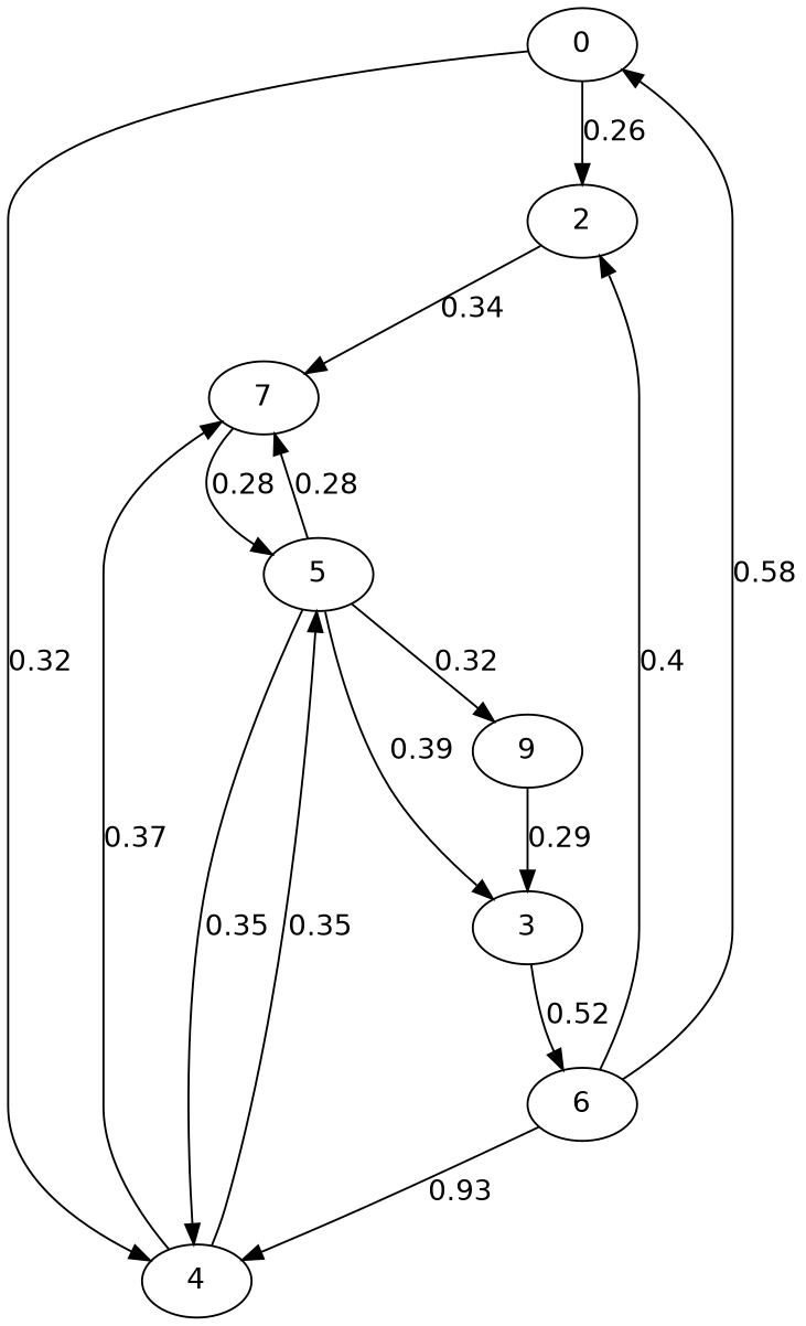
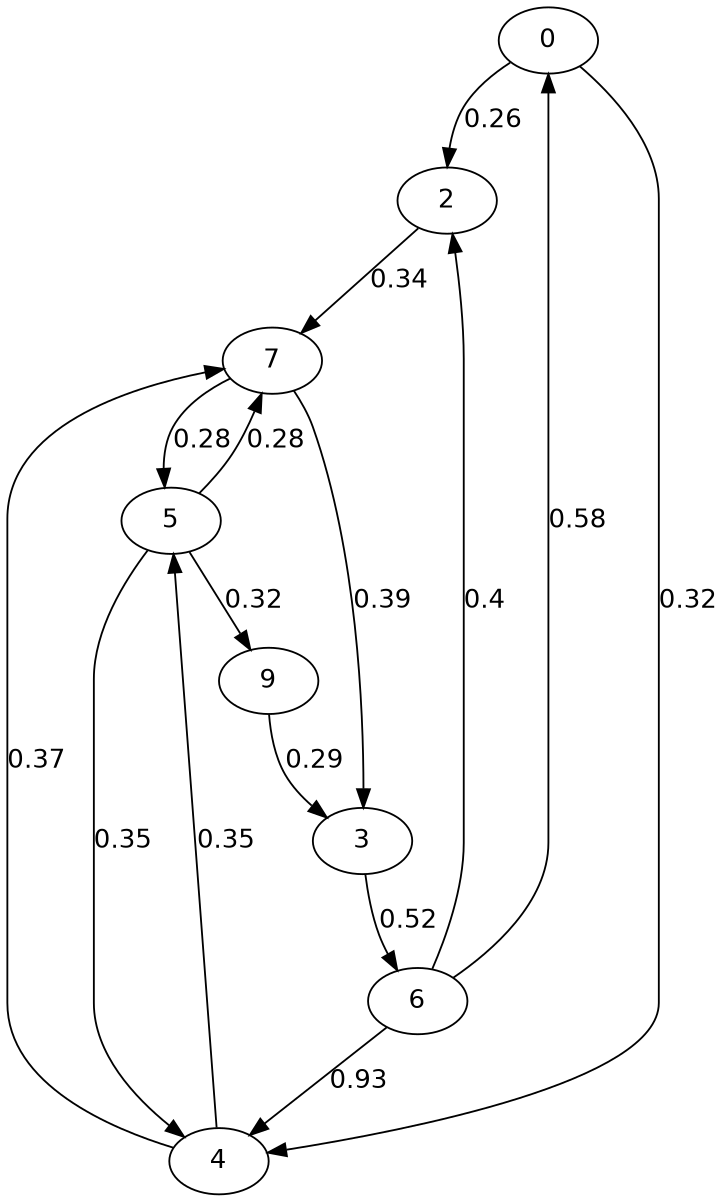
  digraph {
    fontname="DejaVu Sans"
    node [fontname="DejaVu Sans"]
    edge [fontname="DejaVu Sans"]
    0
    2
    4
    7
    5
    3
    n7 [label=9]
    6
    0 -> 2 [label=0.26]
    0 -> 4 [label=0.32]
    2 -> 7 [label=0.34]
    4 -> 7 [label=0.37]
    4 -> 5 [label=0.35]
    7 -> 5 [label=0.28]
-   5 -> 3 [label=0.39]
+   7 -> 3 [label=0.39]
    5 -> 4 [label=0.35]
    5 -> 7 [label=0.28]
    5 -> n7 [label=0.32]
    3 -> 6 [label=0.52]
    n7 -> 3 [label=0.29]
    6 -> 0 [label=0.58]
    6 -> 2 [label=0.4]
    6 -> 4 [label=0.93]
  }
